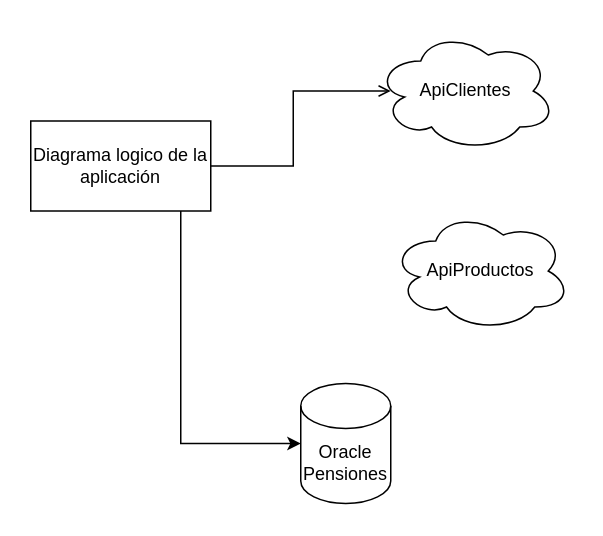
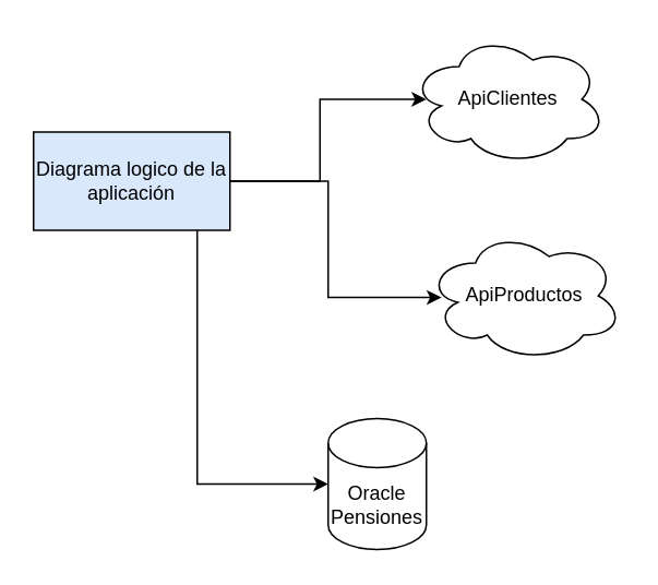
  <mxCell id="0" />
  <mxCell id="1" parent="0" />
- <mxCell id="2" style="edgeStyle=orthogonalEdgeStyle;rounded=0;orthogonalLoop=1;jettySize=auto;html=1;entryX=0.083;entryY=0.5;entryDx=0;entryDy=0;entryPerimeter=0;endArrow=open;" edge="1" parent="1" source="5" target="6"><mxGeometry relative="1" as="geometry" /></mxCell>
+ <mxCell id="2" style="edgeStyle=orthogonalEdgeStyle;rounded=0;orthogonalLoop=1;jettySize=auto;html=1;entryX=0.083;entryY=0.5;entryDx=0;entryDy=0;entryPerimeter=0;" edge="1" parent="1" source="5" target="6"><mxGeometry relative="1" as="geometry" /></mxCell>
+ <mxCell id="3" style="edgeStyle=orthogonalEdgeStyle;rounded=0;orthogonalLoop=1;jettySize=auto;html=1;entryX=0.077;entryY=0.513;entryDx=0;entryDy=0;entryPerimeter=0;" edge="1" parent="1" source="5" target="7"><mxGeometry relative="1" as="geometry" /></mxCell>
  <mxCell id="4" style="edgeStyle=orthogonalEdgeStyle;rounded=0;orthogonalLoop=1;jettySize=auto;html=1;" edge="1" parent="1" source="5" target="8"><mxGeometry relative="1" as="geometry"><Array as="points"><mxPoint x="120" y="295" /></Array></mxGeometry></mxCell>
- <mxCell id="5" value="Diagrama logico de la aplicación" style="rounded=0;whiteSpace=wrap;html=1;" vertex="1" parent="1"><mxGeometry x="20" y="80" width="120" height="60" as="geometry" /></mxCell>
+ <mxCell id="5" value="Diagrama logico de la aplicación" style="rounded=0;whiteSpace=wrap;html=1;fillColor=#dae8fc;" vertex="1" parent="1"><mxGeometry x="20" y="80" width="120" height="60" as="geometry" /></mxCell>
  <mxCell id="6" value="ApiClientes" style="ellipse;shape=cloud;whiteSpace=wrap;html=1;" vertex="1" parent="1"><mxGeometry x="250" y="20" width="120" height="80" as="geometry" /></mxCell>
  <mxCell id="7" value="ApiProductos" style="ellipse;shape=cloud;whiteSpace=wrap;html=1;" vertex="1" parent="1"><mxGeometry x="260" y="140" width="120" height="80" as="geometry" /></mxCell>
  <mxCell id="8" value="Oracle&lt;br&gt;Pensiones" style="shape=cylinder3;whiteSpace=wrap;html=1;boundedLbl=1;backgroundOutline=1;size=15;" vertex="1" parent="1"><mxGeometry x="200" y="255" width="60" height="80" as="geometry" /></mxCell>
